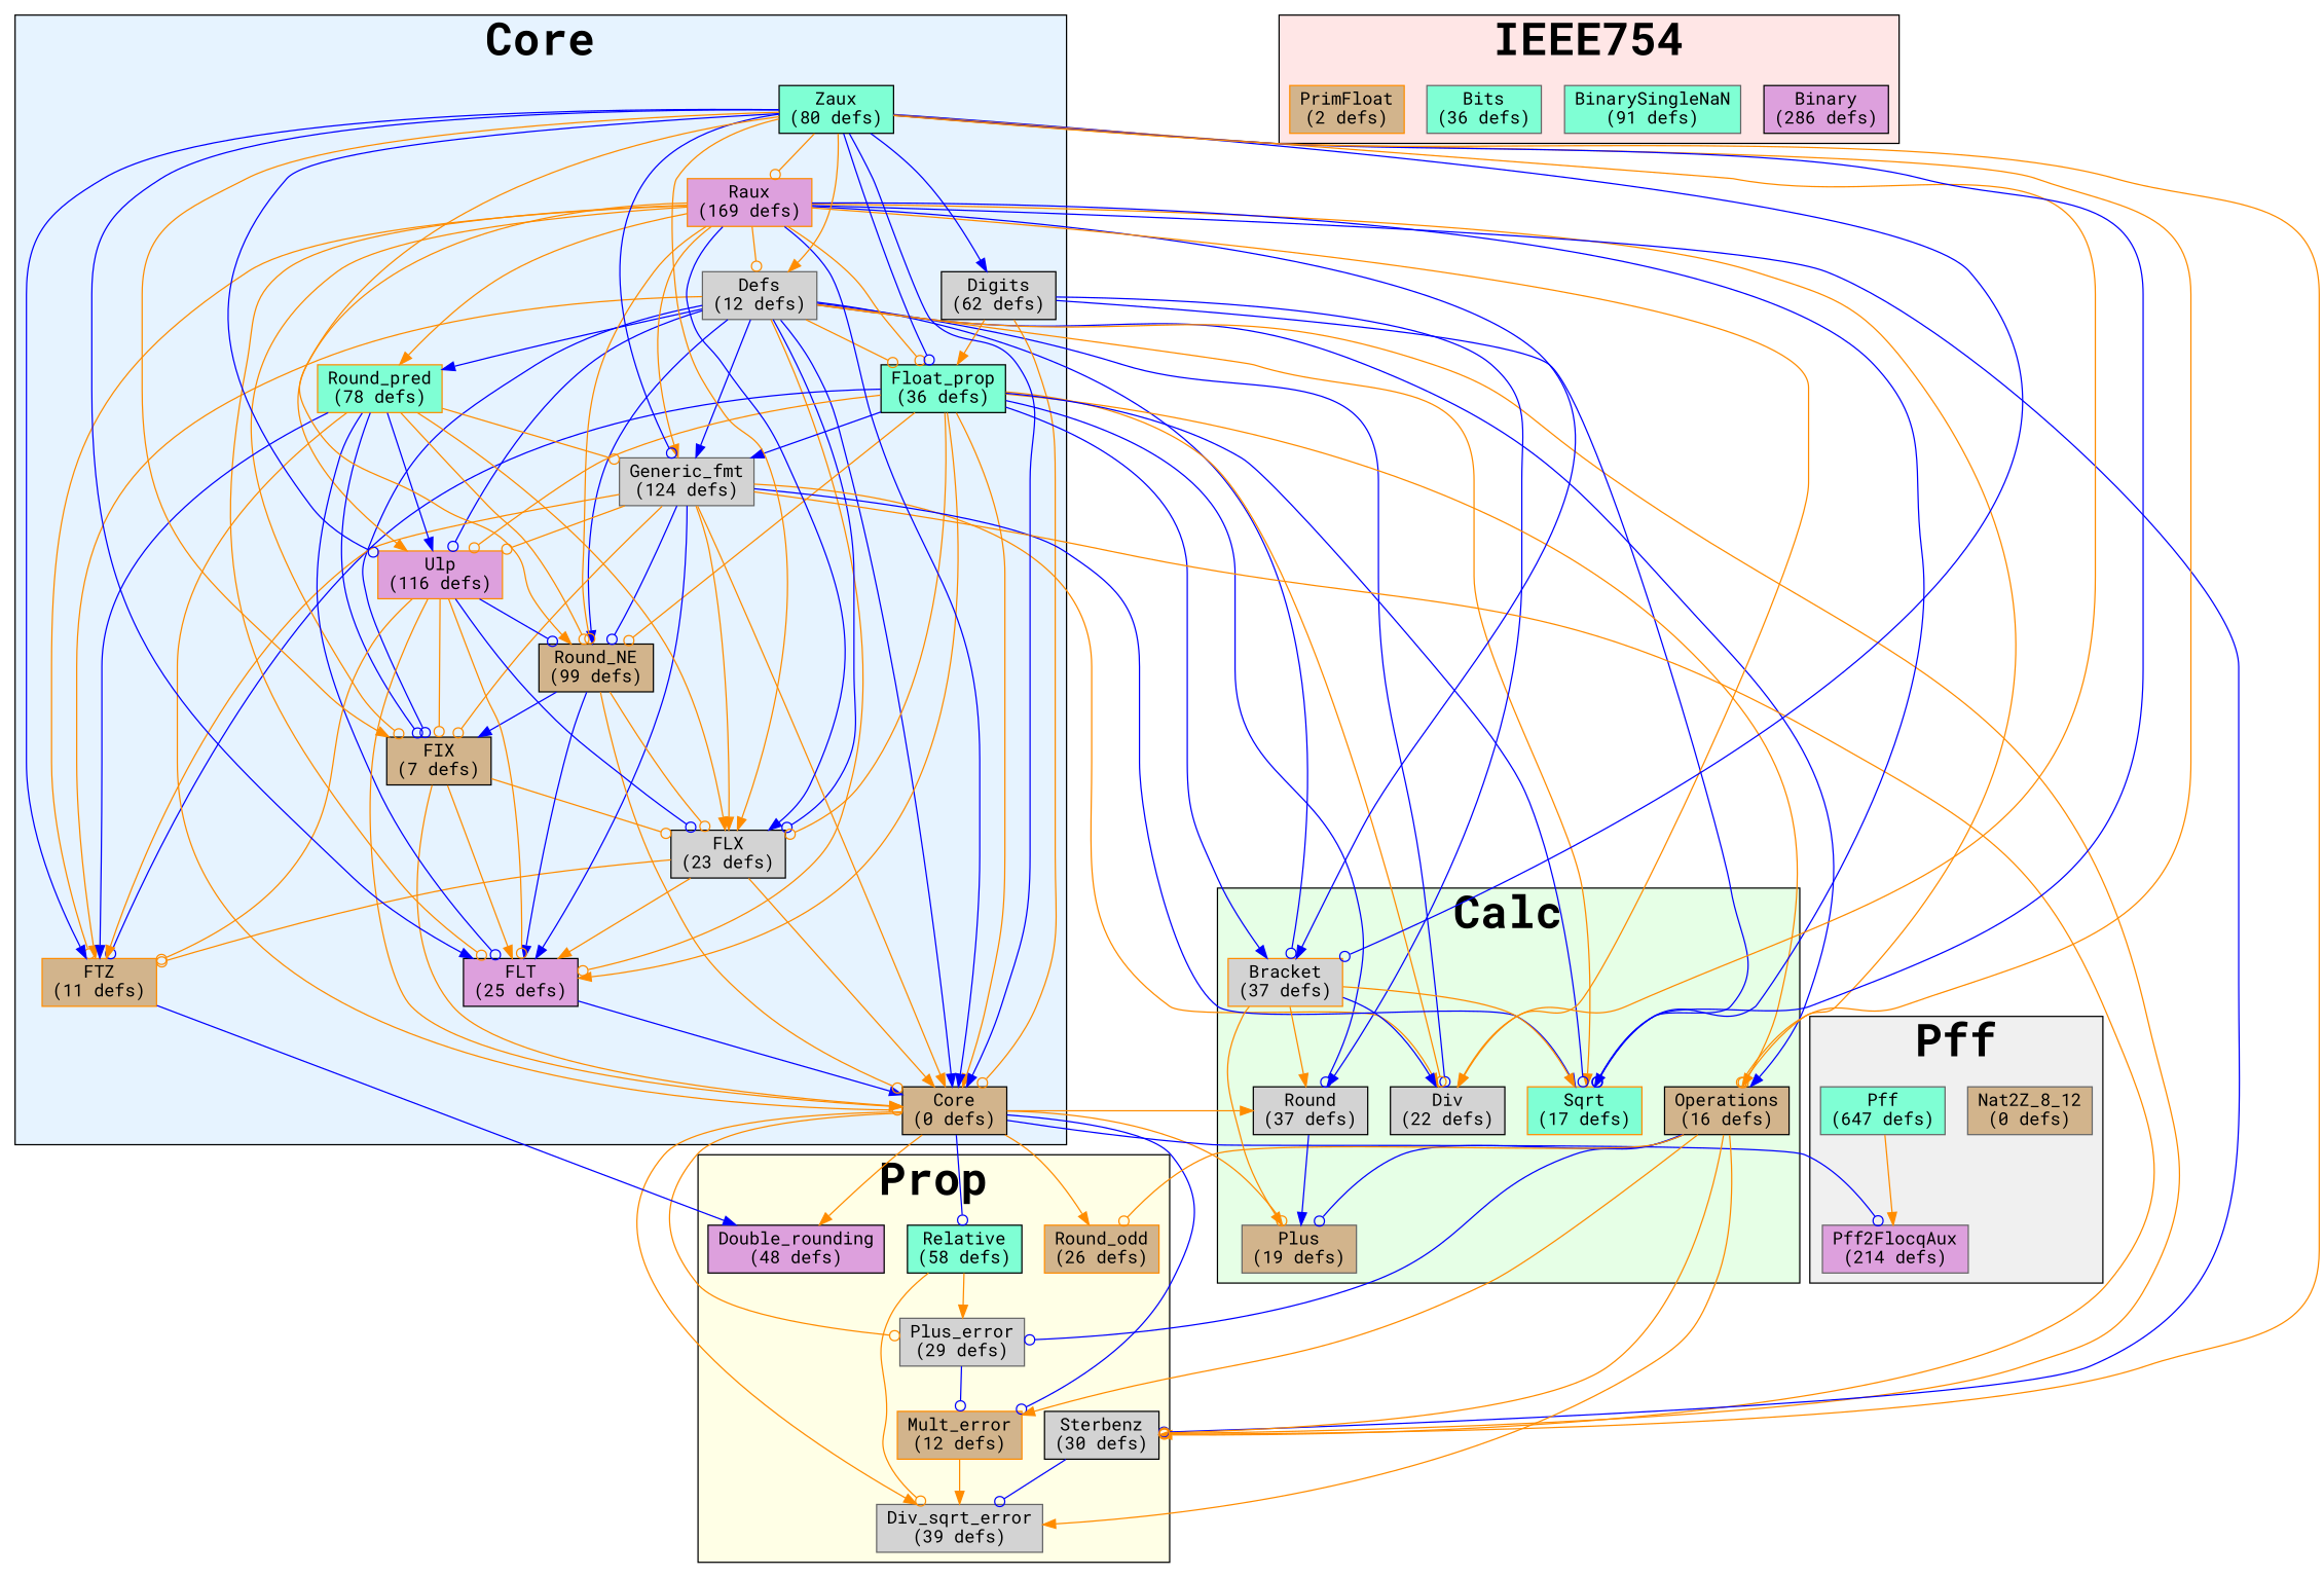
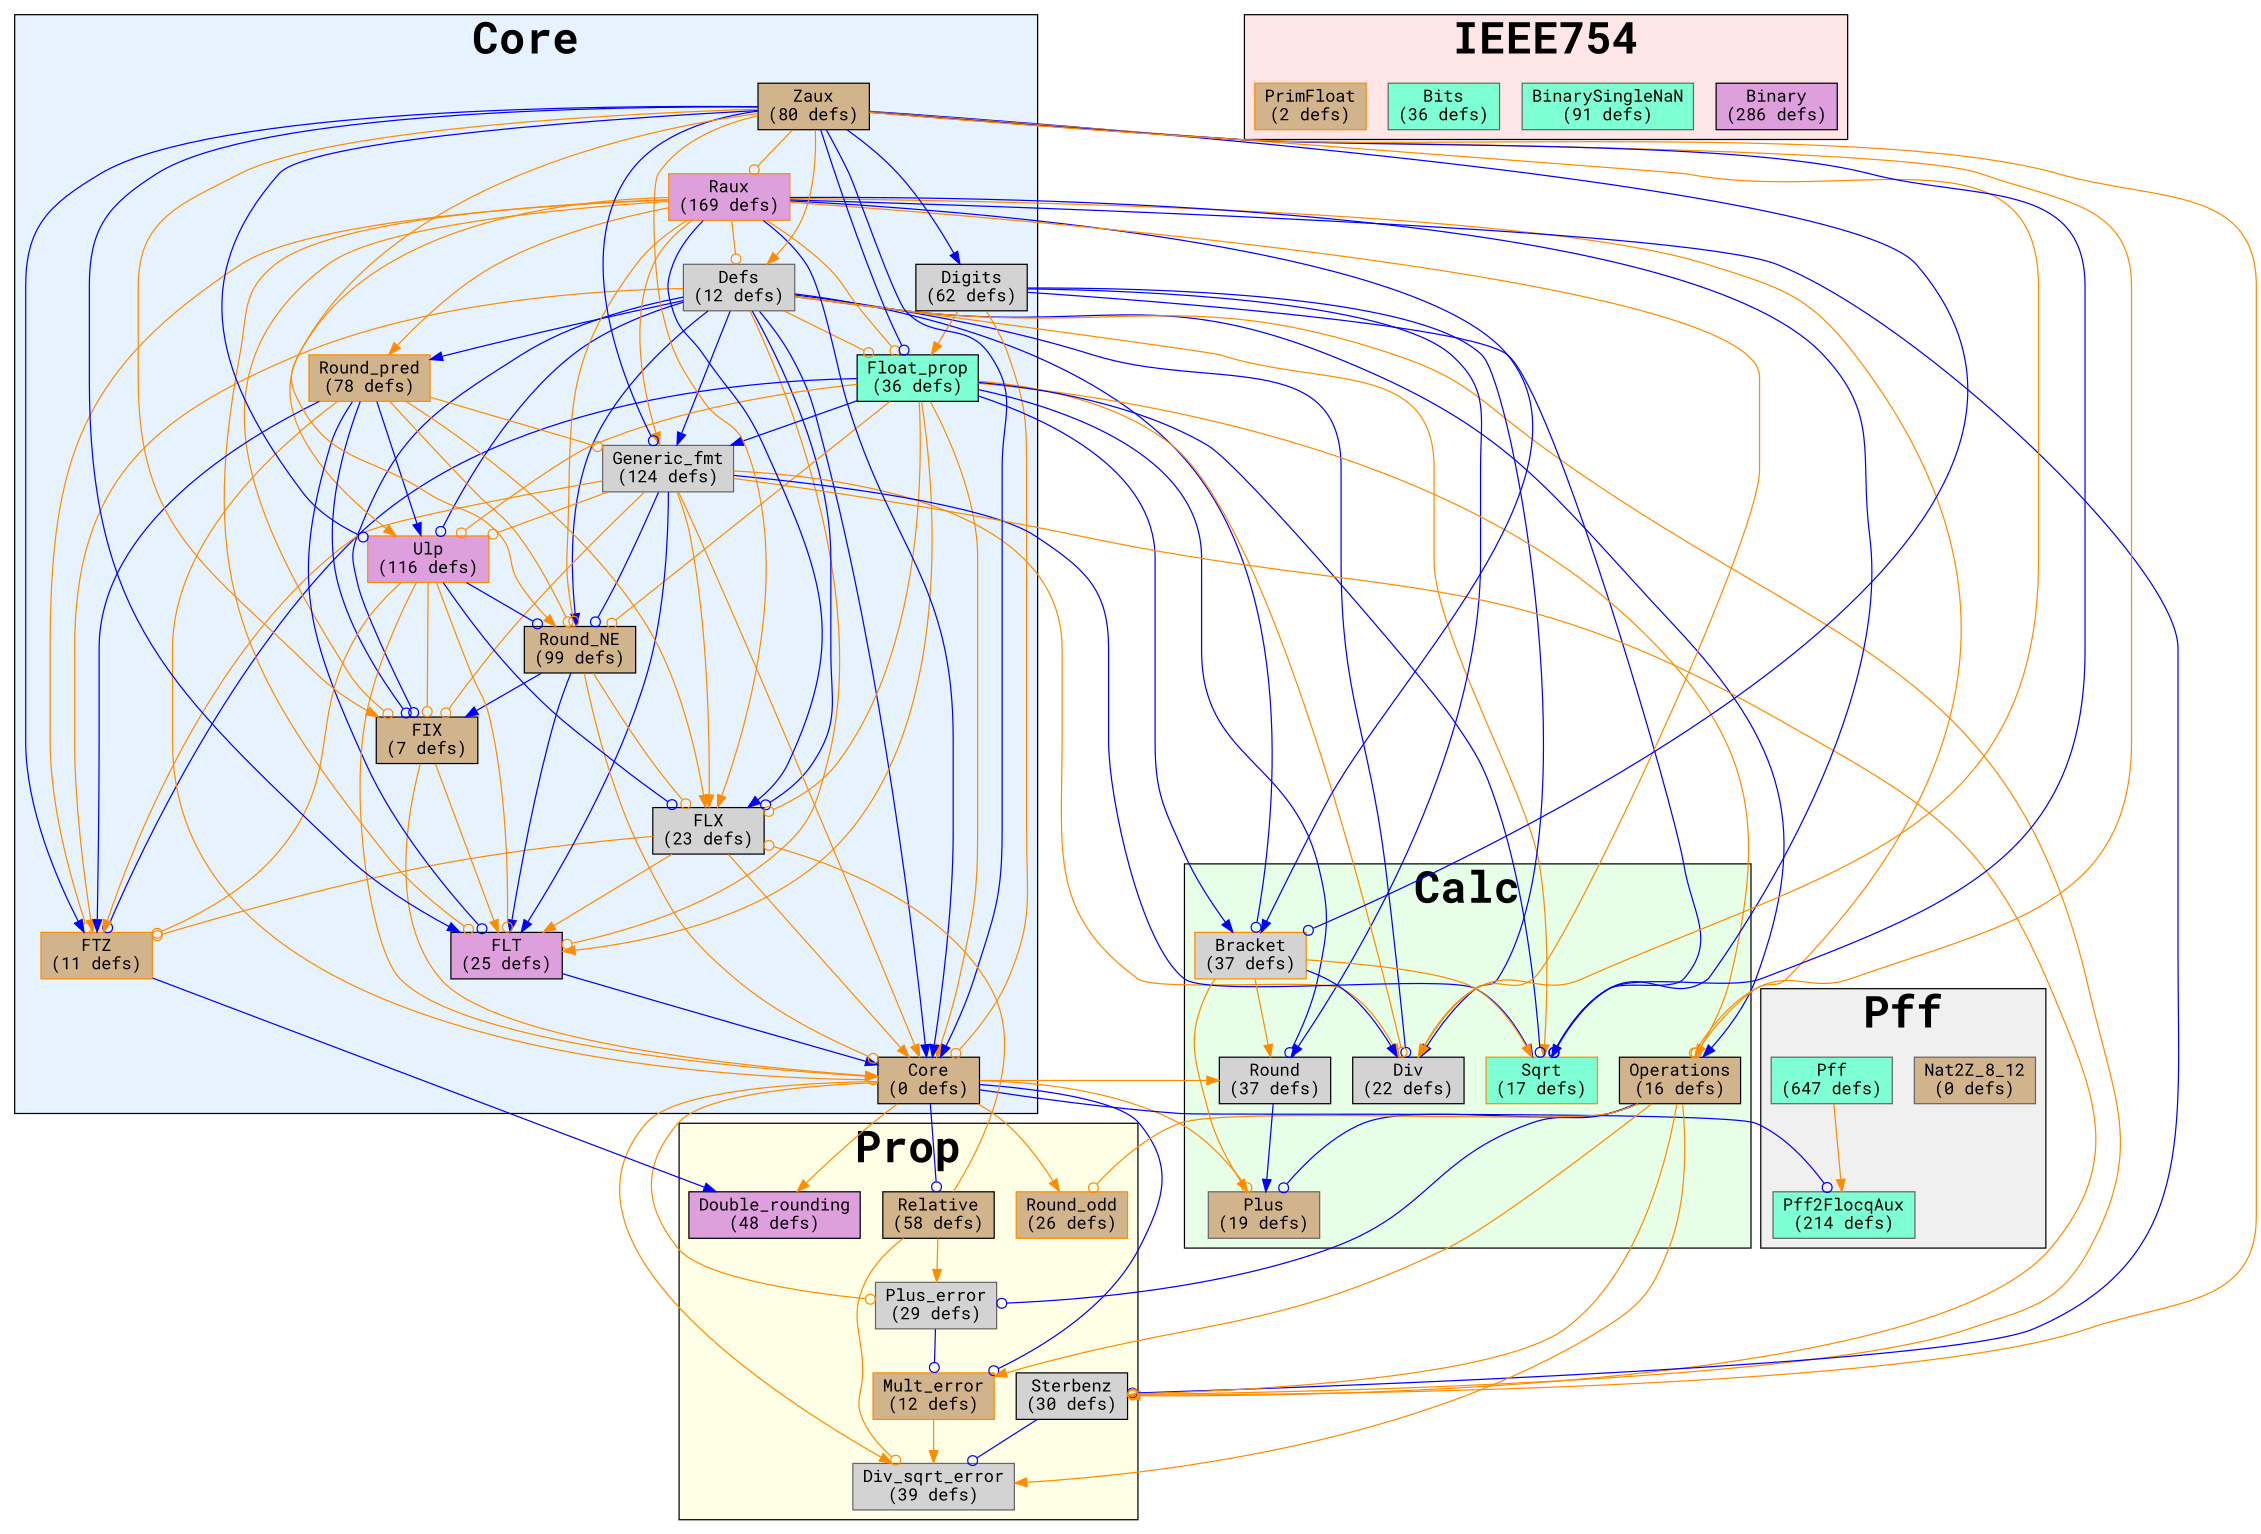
  digraph {
    compound=true
    fontname="Roboto Mono"
    rankdir=TB
    node [color=black fillcolor=tan fontname="Roboto Mono" shape=box style=filled]
    edge [arrowhead=normal color=darkorange fontname="Roboto Mono"]
    n1 [label="Core\n(0 defs)"]
    n2 [color=gray40 fillcolor=lightgrey label="Defs\n(12 defs)"]
    n3 [fillcolor=lightgrey label="Digits\n(62 defs)"]
    n4 [label="FIX\n(7 defs)"]
    n5 [fillcolor=plum label="FLT\n(25 defs)"]
    n6 [fillcolor=lightgrey label="FLX\n(23 defs)"]
    n7 [color=darkorange label="FTZ\n(11 defs)"]
    n8 [fillcolor=aquamarine label="Float_prop\n(36 defs)"]
    n9 [color=gray40 fillcolor=lightgrey label="Generic_fmt\n(124 defs)"]
    n10 [color=darkorange fillcolor=plum label="Raux\n(169 defs)"]
    n11 [label="Round_NE\n(99 defs)"]
-   n12 [color=darkorange fillcolor=aquamarine label="Round_pred\n(78 defs)"]
+   n12 [color=darkorange label="Round_pred\n(78 defs)"]
    n13 [color=darkorange fillcolor=plum label="Ulp\n(116 defs)"]
-   n14 [fillcolor=aquamarine label="Zaux\n(80 defs)"]
+   n14 [label="Zaux\n(80 defs)"]
    n15 [color=darkorange fillcolor=lightgrey label="Bracket\n(37 defs)"]
    n16 [fillcolor=lightgrey label="Div\n(22 defs)"]
    n17 [label="Operations\n(16 defs)"]
    n18 [color=gray40 label="Plus\n(19 defs)"]
    n19 [fillcolor=lightgrey label="Round\n(37 defs)"]
    n20 [color=darkorange fillcolor=aquamarine label="Sqrt\n(17 defs)"]
    n21 [color=gray40 fillcolor=lightgrey label="Div_sqrt_error\n(39 defs)"]
    n22 [fillcolor=plum label="Double_rounding\n(48 defs)"]
    n23 [color=darkorange label="Mult_error\n(12 defs)"]
    n24 [color=gray40 fillcolor=lightgrey label="Plus_error\n(29 defs)"]
-   n25 [fillcolor=aquamarine label="Relative\n(58 defs)"]
+   n25 [label="Relative\n(58 defs)"]
    n26 [color=darkorange label="Round_odd\n(26 defs)"]
    n27 [fillcolor=lightgrey label="Sterbenz\n(30 defs)"]
    n28 [fillcolor=plum label="Binary\n(286 defs)"]
    n29 [color=gray40 fillcolor=aquamarine label="BinarySingleNaN\n(91 defs)"]
    n30 [color=gray40 fillcolor=aquamarine label="Bits\n(36 defs)"]
    n31 [color=darkorange label="PrimFloat\n(2 defs)"]
    n32 [color=gray40 label="Nat2Z_8_12\n(0 defs)"]
    n33 [color=gray40 fillcolor=aquamarine label="Pff\n(647 defs)"]
-   n34 [color=gray40 fillcolor=plum label="Pff2FlocqAux\n(214 defs)"]
+   n34 [color=gray40 fillcolor=aquamarine label="Pff2FlocqAux\n(214 defs)"]
    subgraph cluster_1 {
      fillcolor="#E6F3FF"
      label=<<FONT POINT-SIZE="36"><B>Core</B></FONT>>
      style=filled
      n1
      n2
      n3
      n4
      n5
      n6
      n7
      n8
      n9
      n10
      n11
      n12
      n13
      n14
    }
    subgraph cluster_2 {
      fillcolor="#E6FFE6"
      label=<<FONT POINT-SIZE="36"><B>Calc</B></FONT>>
      style=filled
      n15
      n16
      n17
      n18
      n19
      n20
    }
    subgraph cluster_3 {
      fillcolor="#FFFFE6"
      label=<<FONT POINT-SIZE="36"><B>Prop</B></FONT>>
      style=filled
      n21
      n22
      n23
      n24
      n25
      n26
      n27
    }
    subgraph cluster_4 {
      fillcolor="#FFE6E6"
      label=<<FONT POINT-SIZE="36"><B>IEEE754</B></FONT>>
      style=filled
      n28
      n29
      n30
      n31
    }
    subgraph cluster_5 {
      fillcolor="#F0F0F0"
      label=<<FONT POINT-SIZE="36"><B>Pff</B></FONT>>
      style=filled
      n32
      n33
      n34
    }
    n1 -> n18 [arrowhead=odot]
    n1 -> n19
    n1 -> n21
    n1 -> n22
    n1 -> n23 [arrowhead=odot color=blue]
    n1 -> n24 [arrowhead=odot]
    n1 -> n25 [arrowhead=odot color=blue]
    n1 -> n26
    n1 -> n34 [arrowhead=odot color=blue]
    n2 -> n1 [color=blue]
    n2 -> n4 [arrowhead=odot color=blue]
    n2 -> n5 [arrowhead=odot]
    n2 -> n6 [arrowhead=odot color=blue]
    n2 -> n7
    n2 -> n8 [arrowhead=odot]
    n2 -> n9 [color=blue]
    n2 -> n11 [color=blue]
    n2 -> n12 [color=blue]
    n2 -> n13 [arrowhead=odot color=blue]
    n2 -> n15 [arrowhead=odot color=blue]
    n2 -> n16 [arrowhead=odot color=blue]
    n2 -> n17 [color=blue]
    n2 -> n20
    n2 -> n27 [arrowhead=odot]
    n3 -> n1 [arrowhead=odot]
    n3 -> n8
+   n3 -> n16 [color=blue]
    n3 -> n19 [color=blue]
    n3 -> n20 [arrowhead=odot color=blue]
    n4 -> n1
    n4 -> n5
-   n4 -> n6 [arrowhead=odot]
+   n25 -> n6 [arrowhead=odot]
    n5 -> n1 [color=blue]
    n6 -> n1
    n6 -> n5
    n6 -> n7 [arrowhead=odot]
    n7 -> n22 [color=blue]
    n8 -> n1
    n8 -> n5
    n8 -> n6 [arrowhead=odot]
    n8 -> n7 [arrowhead=odot color=blue]
    n8 -> n9 [color=blue]
    n8 -> n11 [arrowhead=odot]
    n8 -> n13 [arrowhead=odot]
    n8 -> n15 [color=blue]
    n8 -> n16 [arrowhead=odot]
    n8 -> n17
    n8 -> n19 [arrowhead=odot color=blue]
    n8 -> n20 [arrowhead=odot color=blue]
    n9 -> n1
    n9 -> n4 [arrowhead=odot]
    n9 -> n5 [color=blue]
    n9 -> n6
    n9 -> n7
    n9 -> n11 [arrowhead=odot color=blue]
    n9 -> n13 [arrowhead=odot]
    n9 -> n16
    n9 -> n20 [color=blue]
    n9 -> n27
    n10 -> n1 [color=blue]
    n10 -> n2 [arrowhead=odot]
    n10 -> n4 [arrowhead=odot]
    n10 -> n5 [arrowhead=odot]
    n10 -> n6 [color=blue]
    n10 -> n7 [arrowhead=odot]
    n10 -> n8 [arrowhead=odot]
    n10 -> n9
    n10 -> n11 [arrowhead=odot]
    n10 -> n12
    n10 -> n13
    n10 -> n15 [color=blue]
    n10 -> n16
    n10 -> n17 [arrowhead=odot]
    n10 -> n20 [color=blue]
    n10 -> n27 [arrowhead=odot color=blue]
    n11 -> n1 [arrowhead=odot]
    n11 -> n4 [color=blue]
    n11 -> n5 [color=blue]
    n11 -> n6 [arrowhead=odot]
    n12 -> n1 [arrowhead=odot]
    n12 -> n4 [arrowhead=odot color=blue]
    n12 -> n5 [arrowhead=odot color=blue]
    n12 -> n6
    n12 -> n7 [color=blue]
    n12 -> n9 [arrowhead=odot]
    n12 -> n11 [arrowhead=odot]
    n12 -> n13 [color=blue]
    n13 -> n1
    n13 -> n4 [arrowhead=odot]
    n13 -> n5 [arrowhead=odot]
    n13 -> n6 [arrowhead=odot color=blue]
    n13 -> n7 [arrowhead=odot]
    n13 -> n11 [arrowhead=odot color=blue]
    n14 -> n1 [color=blue]
    n14 -> n2
    n14 -> n3 [color=blue]
    n14 -> n4
    n14 -> n5 [color=blue]
    n14 -> n6
    n14 -> n7 [color=blue]
    n14 -> n8 [arrowhead=odot color=blue]
    n14 -> n9 [arrowhead=odot color=blue]
    n14 -> n10 [arrowhead=odot]
    n14 -> n11
    n14 -> n13 [arrowhead=odot color=blue]
    n14 -> n15 [arrowhead=odot color=blue]
    n14 -> n16
    n14 -> n17 [arrowhead=odot]
    n14 -> n20 [arrowhead=odot color=blue]
    n14 -> n27 [arrowhead=odot]
    n15 -> n16 [color=blue]
    n15 -> n18
    n15 -> n19
    n15 -> n20
    n17 -> n18 [arrowhead=odot color=blue]
    n17 -> n21
    n17 -> n23
    n17 -> n24 [arrowhead=odot color=blue]
    n17 -> n26 [arrowhead=odot]
    n17 -> n27 [arrowhead=odot]
    n19 -> n18 [color=blue]
    n23 -> n21
    n24 -> n23 [arrowhead=odot color=blue]
    n25 -> n21 [arrowhead=odot]
    n25 -> n24
    n27 -> n21 [arrowhead=odot color=blue]
    n33 -> n34
  }
